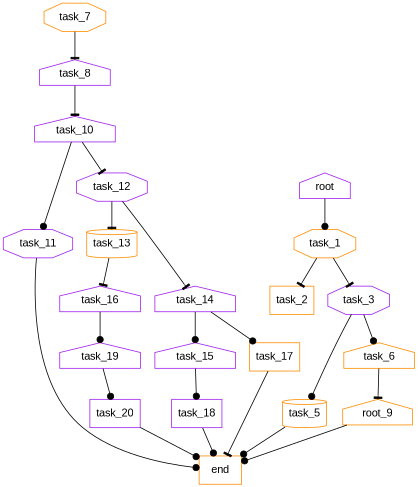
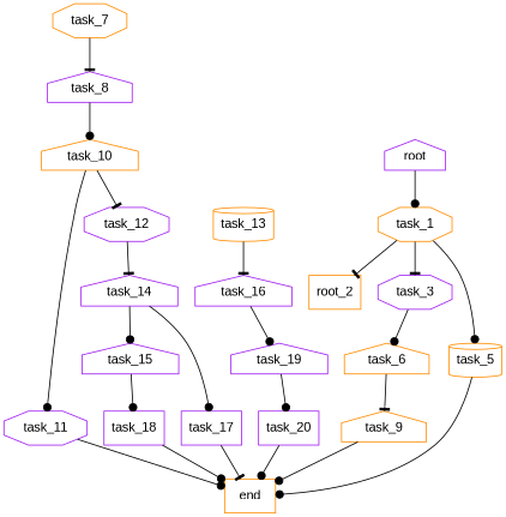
  digraph {
    fontname="Liberation Sans"
    node [color=purple fontname="Liberation Sans" shape=house]
    edge [arrowhead=dot fontname="Liberation Sans"]
    task_1 [color=darkorange shape=octagon]
    root
-   task_2 [color=darkorange shape=box]
+   task_2 [color=darkorange shape=box label=root_2]
    task_3 [shape=octagon]
    task_5 [color=darkorange shape=cylinder]
    task_6 [color=darkorange]
    end [color=darkorange shape=box]
-   task_9 [color=darkorange label=root_9]
+   task_9 [color=darkorange]
    task_7 [color=darkorange shape=octagon]
    task_8
-   task_10
+   task_10 [color=darkorange]
    task_11 [shape=octagon]
    task_12 [shape=octagon]
    task_13 [color=darkorange shape=cylinder]
    task_14
    task_16
    task_15
-   task_17 [color=darkorange shape=box]
+   task_17 [shape=box]
    task_19
    task_18 [shape=box]
    task_20 [shape=box]
    task_1 -> task_2 [arrowhead=tee]
    task_1 -> task_3 [arrowhead=tee]
    root -> task_1
-   task_3 -> task_5
+   task_1 -> task_5
    task_3 -> task_6
    task_5 -> end
    task_6 -> task_9 [arrowhead=tee]
    task_9 -> end
    task_7 -> task_8 [arrowhead=tee]
-   task_8 -> task_10 [arrowhead=tee]
+   task_8 -> task_10
    task_10 -> task_11
    task_10 -> task_12 [arrowhead=tee]
    task_11 -> end
-   task_12 -> task_13 [arrowhead=tee]
    task_12 -> task_14 [arrowhead=tee]
    task_13 -> task_16 [arrowhead=tee]
    task_14 -> task_15
    task_14 -> task_17
    task_16 -> task_19
    task_15 -> task_18
    task_17 -> end [arrowhead=tee]
    task_19 -> task_20
    task_18 -> end
    task_20 -> end
  }
